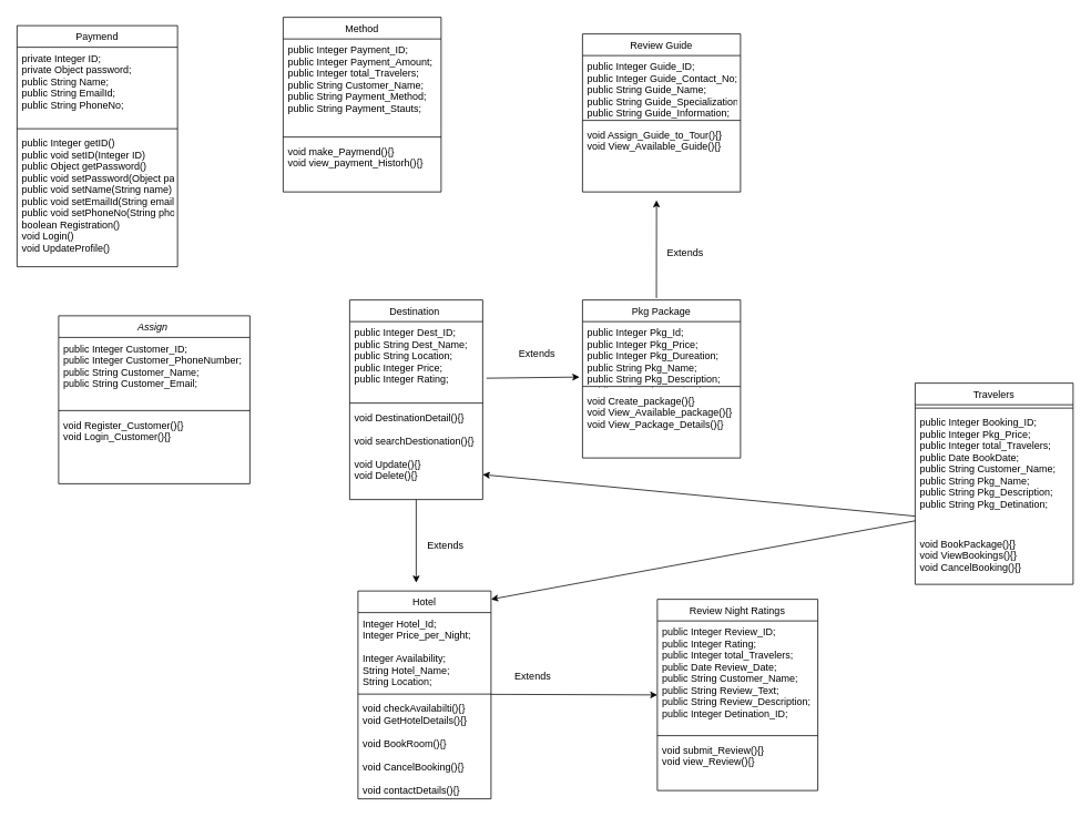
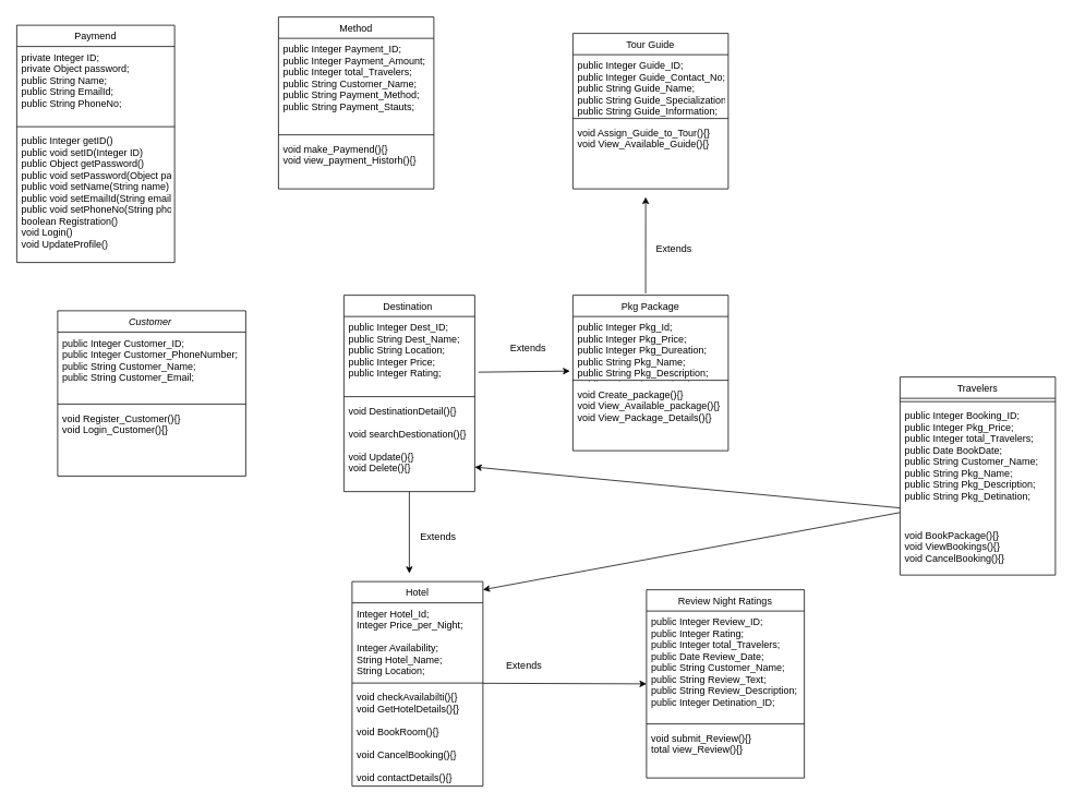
  <mxCell id="0" />
  <mxCell id="1" parent="0" />
- <mxCell id="2" value="Assign " style="swimlane;fontStyle=2;align=center;verticalAlign=top;childLayout=stackLayout;horizontal=1;startSize=26;horizontalStack=0;resizeParent=1;resizeLast=0;collapsible=1;marginBottom=0;rounded=0;shadow=0;strokeWidth=1;" parent="1" vertex="1"><mxGeometry x="70" y="379" width="230" height="202" as="geometry"><mxRectangle x="230" y="140" width="160" height="26" as="alternateBounds" /></mxGeometry></mxCell>
+ <mxCell id="2" value="Customer " style="swimlane;fontStyle=2;align=center;verticalAlign=top;childLayout=stackLayout;horizontal=1;startSize=26;horizontalStack=0;resizeParent=1;resizeLast=0;collapsible=1;marginBottom=0;rounded=0;shadow=0;strokeWidth=1;" parent="1" vertex="1"><mxGeometry x="70" y="379" width="230" height="202" as="geometry"><mxRectangle x="230" y="140" width="160" height="26" as="alternateBounds" /></mxGeometry></mxCell>
  <mxCell id="3" value="public Integer Customer_ID;&#10;public Integer Customer_PhoneNumber;&#10;public String Customer_Name;&#10;public String Customer_Email;" style="text;align=left;verticalAlign=top;spacingLeft=4;spacingRight=4;overflow=hidden;rotatable=0;points=[[0,0.5],[1,0.5]];portConstraint=eastwest;" parent="2" vertex="1"><mxGeometry y="26" width="230" height="84" as="geometry" /></mxCell>
  <mxCell id="4" value="" style="line;html=1;strokeWidth=1;align=left;verticalAlign=middle;spacingTop=-1;spacingLeft=3;spacingRight=3;rotatable=0;labelPosition=right;points=[];portConstraint=eastwest;" parent="2" vertex="1"><mxGeometry y="110" width="230" height="8" as="geometry" /></mxCell>
  <mxCell id="5" value="void Register_Customer(){}&#10;void Login_Customer(){}" style="text;align=left;verticalAlign=top;spacingLeft=4;spacingRight=4;overflow=hidden;rotatable=0;points=[[0,0.5],[1,0.5]];portConstraint=eastwest;" vertex="1" parent="2"><mxGeometry y="118" width="230" height="52" as="geometry" /></mxCell>
  <mxCell id="6" style="rounded=0;orthogonalLoop=1;jettySize=auto;html=1;exitX=0.5;exitY=1;exitDx=0;exitDy=0;" edge="1" parent="1" source="7"><mxGeometry relative="1" as="geometry"><mxPoint x="500" y="700" as="targetPoint" /></mxGeometry></mxCell>
  <mxCell id="7" value="Destination " style="swimlane;fontStyle=0;align=center;verticalAlign=top;childLayout=stackLayout;horizontal=1;startSize=26;horizontalStack=0;resizeParent=1;resizeLast=0;collapsible=1;marginBottom=0;rounded=0;shadow=0;strokeWidth=1;" parent="1" vertex="1"><mxGeometry x="420" y="360" width="160" height="240" as="geometry"><mxRectangle x="550" y="140" width="160" height="26" as="alternateBounds" /></mxGeometry></mxCell>
  <mxCell id="8" value="public Integer Dest_ID;&#10;public String Dest_Name;&#10;public String Location;&#10;public Integer Price;&#10;public  Integer Rating;" style="text;align=left;verticalAlign=top;spacingLeft=4;spacingRight=4;overflow=hidden;rotatable=0;points=[[0,0.5],[1,0.5]];portConstraint=eastwest;rounded=0;shadow=0;html=0;" parent="7" vertex="1"><mxGeometry y="26" width="160" height="94" as="geometry" /></mxCell>
  <mxCell id="9" value="" style="line;html=1;strokeWidth=1;align=left;verticalAlign=middle;spacingTop=-1;spacingLeft=3;spacingRight=3;rotatable=0;labelPosition=right;points=[];portConstraint=eastwest;" parent="7" vertex="1"><mxGeometry y="120" width="160" height="8" as="geometry" /></mxCell>
  <mxCell id="10" value="void  DestinationDetail(){}&#10;&#10;void searchDestionation(){}&#10;&#10;void Update(){}&#10;void Delete(){}" style="text;align=left;verticalAlign=top;spacingLeft=4;spacingRight=4;overflow=hidden;rotatable=0;points=[[0,0.5],[1,0.5]];portConstraint=eastwest;" parent="7" vertex="1"><mxGeometry y="128" width="160" height="102" as="geometry" /></mxCell>
  <mxCell id="11" value="Pkg Package" style="swimlane;fontStyle=0;align=center;verticalAlign=top;childLayout=stackLayout;horizontal=1;startSize=26;horizontalStack=0;resizeParent=1;resizeLast=0;collapsible=1;marginBottom=0;rounded=0;shadow=0;strokeWidth=1;" vertex="1" parent="1"><mxGeometry x="700" y="360" width="190" height="190" as="geometry"><mxRectangle x="550" y="140" width="160" height="26" as="alternateBounds" /></mxGeometry></mxCell>
  <mxCell id="12" value="public Integer Pkg_Id;&#10;public Integer Pkg_Price;&#10;public  Integer Pkg_Dureation;&#10;public String Pkg_Name;&#10;public String Pkg_Description;&#10;public String Pkg_Detination;" style="text;align=left;verticalAlign=top;spacingLeft=4;spacingRight=4;overflow=hidden;rotatable=0;points=[[0,0.5],[1,0.5]];portConstraint=eastwest;rounded=0;shadow=0;html=0;" vertex="1" parent="11"><mxGeometry y="26" width="190" height="74" as="geometry" /></mxCell>
  <mxCell id="13" value="" style="line;html=1;strokeWidth=1;align=left;verticalAlign=middle;spacingTop=-1;spacingLeft=3;spacingRight=3;rotatable=0;labelPosition=right;points=[];portConstraint=eastwest;" vertex="1" parent="11"><mxGeometry y="100" width="190" height="8" as="geometry" /></mxCell>
  <mxCell id="14" value="void Create_package(){}&#10;void View_Available_package(){}&#10;void  View_Package_Details(){}" style="text;align=left;verticalAlign=top;spacingLeft=4;spacingRight=4;overflow=hidden;rotatable=0;points=[[0,0.5],[1,0.5]];portConstraint=eastwest;" vertex="1" parent="11"><mxGeometry y="108" width="190" height="82" as="geometry" /></mxCell>
  <mxCell id="15" value="" style="orthogonalLoop=1;jettySize=auto;html=1;rounded=0;entryX=-0.019;entryY=0.423;entryDx=0;entryDy=0;entryPerimeter=0;exitX=1.028;exitY=0.724;exitDx=0;exitDy=0;exitPerimeter=0;" edge="1" parent="1" source="8"><mxGeometry width="100" relative="1" as="geometry"><mxPoint x="580" y="480" as="sourcePoint" /><mxPoint x="696.39" y="452.686" as="targetPoint" /></mxGeometry></mxCell>
  <mxCell id="16" value="Extends" style="text;html=1;align=center;verticalAlign=middle;resizable=0;points=[];autosize=1;strokeColor=none;fillColor=none;" vertex="1" parent="1"><mxGeometry x="610" y="410" width="70" height="30" as="geometry" /></mxCell>
- <mxCell id="17" value="Review Guide" style="swimlane;fontStyle=0;align=center;verticalAlign=top;childLayout=stackLayout;horizontal=1;startSize=26;horizontalStack=0;resizeParent=1;resizeLast=0;collapsible=1;marginBottom=0;rounded=0;shadow=0;strokeWidth=1;" vertex="1" parent="1"><mxGeometry x="700" y="40" width="190" height="190" as="geometry"><mxRectangle x="550" y="140" width="160" height="26" as="alternateBounds" /></mxGeometry></mxCell>
+ <mxCell id="17" value="Tour Guide" style="swimlane;fontStyle=0;align=center;verticalAlign=top;childLayout=stackLayout;horizontal=1;startSize=26;horizontalStack=0;resizeParent=1;resizeLast=0;collapsible=1;marginBottom=0;rounded=0;shadow=0;strokeWidth=1;" vertex="1" parent="1"><mxGeometry x="700" y="40" width="190" height="190" as="geometry"><mxRectangle x="550" y="140" width="160" height="26" as="alternateBounds" /></mxGeometry></mxCell>
  <mxCell id="18" value="public Integer Guide_ID;&#10;public Integer Guide_Contact_No;//Or Declare Methods&#10;public String Guide_Name;&#10;public String Guide_Specialization;&#10;public String Guide_Information;&#10;" style="text;align=left;verticalAlign=top;spacingLeft=4;spacingRight=4;overflow=hidden;rotatable=0;points=[[0,0.5],[1,0.5]];portConstraint=eastwest;rounded=0;shadow=0;html=0;" vertex="1" parent="17"><mxGeometry y="26" width="190" height="74" as="geometry" /></mxCell>
  <mxCell id="19" value="" style="line;html=1;strokeWidth=1;align=left;verticalAlign=middle;spacingTop=-1;spacingLeft=3;spacingRight=3;rotatable=0;labelPosition=right;points=[];portConstraint=eastwest;" vertex="1" parent="17"><mxGeometry y="100" width="190" height="8" as="geometry" /></mxCell>
  <mxCell id="20" value="void Assign_Guide_to_Tour(){}&#10;void View_Available_Guide(){}" style="text;align=left;verticalAlign=top;spacingLeft=4;spacingRight=4;overflow=hidden;rotatable=0;points=[[0,0.5],[1,0.5]];portConstraint=eastwest;" vertex="1" parent="17"><mxGeometry y="108" width="190" height="62" as="geometry" /></mxCell>
  <mxCell id="21" style="rounded=0;orthogonalLoop=1;jettySize=auto;html=1;exitX=0.468;exitY=-0.012;exitDx=0;exitDy=0;exitPerimeter=0;" edge="1" parent="1" source="11"><mxGeometry relative="1" as="geometry"><mxPoint x="789" y="240" as="targetPoint" /></mxGeometry></mxCell>
  <mxCell id="22" value="Extends&amp;nbsp;" style="text;html=1;align=center;verticalAlign=middle;resizable=0;points=[];autosize=1;strokeColor=none;fillColor=none;" vertex="1" parent="1"><mxGeometry x="790" y="288" width="70" height="30" as="geometry" /></mxCell>
  <mxCell id="23" value="Hotel" style="swimlane;fontStyle=0;align=center;verticalAlign=top;childLayout=stackLayout;horizontal=1;startSize=26;horizontalStack=0;resizeParent=1;resizeLast=0;collapsible=1;marginBottom=0;rounded=0;shadow=0;strokeWidth=1;" vertex="1" parent="1"><mxGeometry x="430" y="710" width="160" height="250" as="geometry"><mxRectangle x="550" y="140" width="160" height="26" as="alternateBounds" /></mxGeometry></mxCell>
  <mxCell id="24" value="Integer Hotel_Id;&#10;Integer Price_per_Night;&#10;&#10;Integer Availability;&#10;String Hotel_Name;&#10;String Location;" style="text;align=left;verticalAlign=top;spacingLeft=4;spacingRight=4;overflow=hidden;rotatable=0;points=[[0,0.5],[1,0.5]];portConstraint=eastwest;rounded=0;shadow=0;html=0;" vertex="1" parent="23"><mxGeometry y="26" width="160" height="94" as="geometry" /></mxCell>
  <mxCell id="25" value="" style="line;html=1;strokeWidth=1;align=left;verticalAlign=middle;spacingTop=-1;spacingLeft=3;spacingRight=3;rotatable=0;labelPosition=right;points=[];portConstraint=eastwest;" vertex="1" parent="23"><mxGeometry y="120" width="160" height="8" as="geometry" /></mxCell>
  <mxCell id="26" value="void checkAvailabilti(){}&#10;void GetHotelDetails(){}&#10;&#10;void BookRoom(){}&#10;&#10;void CancelBooking(){}&#10;&#10;void contactDetails(){}" style="text;align=left;verticalAlign=top;spacingLeft=4;spacingRight=4;overflow=hidden;rotatable=0;points=[[0,0.5],[1,0.5]];portConstraint=eastwest;" vertex="1" parent="23"><mxGeometry y="128" width="160" height="122" as="geometry" /></mxCell>
  <mxCell id="27" value="Extends" style="text;html=1;align=center;verticalAlign=middle;resizable=0;points=[];autosize=1;strokeColor=none;fillColor=none;" vertex="1" parent="1"><mxGeometry x="500" y="640" width="70" height="30" as="geometry" /></mxCell>
  <mxCell id="28" value="Review Night Ratings" style="swimlane;fontStyle=0;align=center;verticalAlign=top;childLayout=stackLayout;horizontal=1;startSize=26;horizontalStack=0;resizeParent=1;resizeLast=0;collapsible=1;marginBottom=0;rounded=0;shadow=0;strokeWidth=1;" vertex="1" parent="1"><mxGeometry x="790" y="720" width="193" height="230" as="geometry"><mxRectangle x="550" y="140" width="160" height="26" as="alternateBounds" /></mxGeometry></mxCell>
  <mxCell id="29" value="public Integer Review_ID;&#10;public Integer Rating;&#10;public Integer total_Travelers;&#10;public Date Review_Date;&#10;public String Customer_Name;&#10;public String Review_Text;&#10;public String Review_Description;&#10;public Integer Detination_ID;" style="text;align=left;verticalAlign=top;spacingLeft=4;spacingRight=4;overflow=hidden;rotatable=0;points=[[0,0.5],[1,0.5]];portConstraint=eastwest;rounded=0;shadow=0;html=0;" vertex="1" parent="28"><mxGeometry y="26" width="193" height="134" as="geometry" /></mxCell>
  <mxCell id="30" value="" style="line;html=1;strokeWidth=1;align=left;verticalAlign=middle;spacingTop=-1;spacingLeft=3;spacingRight=3;rotatable=0;labelPosition=right;points=[];portConstraint=eastwest;" vertex="1" parent="28"><mxGeometry y="160" width="193" height="8" as="geometry" /></mxCell>
- <mxCell id="31" value="void submit_Review(){}&#10;void view_Review(){}" style="text;align=left;verticalAlign=top;spacingLeft=4;spacingRight=4;overflow=hidden;rotatable=0;points=[[0,0.5],[1,0.5]];portConstraint=eastwest;" vertex="1" parent="28"><mxGeometry y="168" width="193" height="52" as="geometry" /></mxCell>
+ <mxCell id="31" value="void submit_Review(){}&#10;total view_Review(){}" style="text;align=left;verticalAlign=top;spacingLeft=4;spacingRight=4;overflow=hidden;rotatable=0;points=[[0,0.5],[1,0.5]];portConstraint=eastwest;" vertex="1" parent="28"><mxGeometry y="168" width="193" height="52" as="geometry" /></mxCell>
  <mxCell id="32" style="rounded=0;orthogonalLoop=1;jettySize=auto;html=1;entryX=0;entryY=0.5;entryDx=0;entryDy=0;" edge="1" parent="1" source="25" target="28"><mxGeometry relative="1" as="geometry" /></mxCell>
  <mxCell id="33" value="Extends" style="text;html=1;align=center;verticalAlign=middle;resizable=0;points=[];autosize=1;strokeColor=none;fillColor=none;" vertex="1" parent="1"><mxGeometry x="605" y="798" width="70" height="30" as="geometry" /></mxCell>
  <mxCell id="34" value="Paymend" style="swimlane;fontStyle=0;align=center;verticalAlign=top;childLayout=stackLayout;horizontal=1;startSize=26;horizontalStack=0;resizeParent=1;resizeLast=0;collapsible=1;marginBottom=0;rounded=0;shadow=0;strokeWidth=1;" vertex="1" parent="1"><mxGeometry x="20" y="30" width="193" height="290" as="geometry"><mxRectangle x="550" y="140" width="160" height="26" as="alternateBounds" /></mxGeometry></mxCell>
  <mxCell id="35" value="private Integer ID;&#10;private Object password;&#10;public String Name;&#10;public String EmailId;&#10;public String PhoneNo;&#10;" style="text;align=left;verticalAlign=top;spacingLeft=4;spacingRight=4;overflow=hidden;rotatable=0;points=[[0,0.5],[1,0.5]];portConstraint=eastwest;rounded=0;shadow=0;html=0;" vertex="1" parent="34"><mxGeometry y="26" width="193" height="94" as="geometry" /></mxCell>
  <mxCell id="36" value="" style="line;html=1;strokeWidth=1;align=left;verticalAlign=middle;spacingTop=-1;spacingLeft=3;spacingRight=3;rotatable=0;labelPosition=right;points=[];portConstraint=eastwest;" vertex="1" parent="34"><mxGeometry y="120" width="193" height="8" as="geometry" /></mxCell>
  <mxCell id="37" value=" public Integer getID() &#10; public void setID(Integer ID) &#10;public Object getPassword()&#10;public void setPassword(Object password) {&#10;public void setName(String name) &#10;public void setEmailId(String emailId) &#10;public void setPhoneNo(String phoneNo) &#10;boolean Registration()&#10;void  Login()&#10;void  UpdateProfile()" style="text;align=left;verticalAlign=top;spacingLeft=4;spacingRight=4;overflow=hidden;rotatable=0;points=[[0,0.5],[1,0.5]];portConstraint=eastwest;" vertex="1" parent="34"><mxGeometry y="128" width="193" height="152" as="geometry" /></mxCell>
  <mxCell id="38" value="Method" style="swimlane;fontStyle=0;align=center;verticalAlign=top;childLayout=stackLayout;horizontal=1;startSize=26;horizontalStack=0;resizeParent=1;resizeLast=0;collapsible=1;marginBottom=0;rounded=0;shadow=0;strokeWidth=1;" vertex="1" parent="1"><mxGeometry x="340" y="20" width="190" height="210" as="geometry"><mxRectangle x="550" y="140" width="160" height="26" as="alternateBounds" /></mxGeometry></mxCell>
  <mxCell id="39" value="public Integer Payment_ID;&#10;public Integer Payment_Amount;&#10;public Integer total_Travelers;&#10;public String Customer_Name;&#10;public String Payment_Method; &#10;public String Payment_Stauts;" style="text;align=left;verticalAlign=top;spacingLeft=4;spacingRight=4;overflow=hidden;rotatable=0;points=[[0,0.5],[1,0.5]];portConstraint=eastwest;rounded=0;shadow=0;html=0;" vertex="1" parent="38"><mxGeometry y="26" width="190" height="114" as="geometry" /></mxCell>
  <mxCell id="40" value="" style="line;html=1;strokeWidth=1;align=left;verticalAlign=middle;spacingTop=-1;spacingLeft=3;spacingRight=3;rotatable=0;labelPosition=right;points=[];portConstraint=eastwest;" vertex="1" parent="38"><mxGeometry y="140" width="190" height="8" as="geometry" /></mxCell>
  <mxCell id="41" value="void make_Paymend(){}&#10;void view_payment_Historh(){}" style="text;align=left;verticalAlign=top;spacingLeft=4;spacingRight=4;overflow=hidden;rotatable=0;points=[[0,0.5],[1,0.5]];portConstraint=eastwest;" vertex="1" parent="38"><mxGeometry y="148" width="190" height="62" as="geometry" /></mxCell>
  <mxCell id="42" value="Travelers" style="swimlane;fontStyle=0;align=center;verticalAlign=top;childLayout=stackLayout;horizontal=1;startSize=26;horizontalStack=0;resizeParent=1;resizeLast=0;collapsible=1;marginBottom=0;rounded=0;shadow=0;strokeWidth=1;" vertex="1" parent="1"><mxGeometry x="1100" y="460" width="190" height="242" as="geometry"><mxRectangle x="550" y="140" width="160" height="26" as="alternateBounds" /></mxGeometry></mxCell>
  <mxCell id="43" value="" style="line;html=1;strokeWidth=1;align=left;verticalAlign=middle;spacingTop=-1;spacingLeft=3;spacingRight=3;rotatable=0;labelPosition=right;points=[];portConstraint=eastwest;" vertex="1" parent="42"><mxGeometry y="26" width="190" height="8" as="geometry" /></mxCell>
  <mxCell id="44" value="public Integer Booking_ID;&#10;public Integer Pkg_Price;&#10;public Integer total_Travelers;&#10;public Date BookDate;&#10;public String Customer_Name;&#10;public String Pkg_Name;&#10;public String Pkg_Description;&#10;public String Pkg_Detination;" style="text;align=left;verticalAlign=top;spacingLeft=4;spacingRight=4;overflow=hidden;rotatable=0;points=[[0,0.5],[1,0.5]];portConstraint=eastwest;rounded=0;shadow=0;html=0;" vertex="1" parent="42"><mxGeometry y="34" width="190" height="146" as="geometry" /></mxCell>
  <mxCell id="45" value="void BookPackage(){}&#10;void  ViewBookings(){}&#10;void CancelBooking(){}" style="text;align=left;verticalAlign=top;spacingLeft=4;spacingRight=4;overflow=hidden;rotatable=0;points=[[0,0.5],[1,0.5]];portConstraint=eastwest;" vertex="1" parent="42"><mxGeometry y="180" width="190" height="62" as="geometry" /></mxCell>
  <mxCell id="46" style="rounded=0;orthogonalLoop=1;jettySize=auto;html=1;entryX=1.063;entryY=0.706;entryDx=0;entryDy=0;entryPerimeter=0;" edge="1" parent="1"><mxGeometry relative="1" as="geometry"><mxPoint x="1100" y="620" as="sourcePoint" /><mxPoint x="580" y="570.002" as="targetPoint" /></mxGeometry></mxCell>
  <mxCell id="47" style="rounded=0;orthogonalLoop=1;jettySize=auto;html=1;entryX=1;entryY=0.5;entryDx=0;entryDy=0;" edge="1" parent="1"><mxGeometry relative="1" as="geometry"><mxPoint x="1100" y="625.587" as="sourcePoint" /><mxPoint x="590" y="720" as="targetPoint" /></mxGeometry></mxCell>
